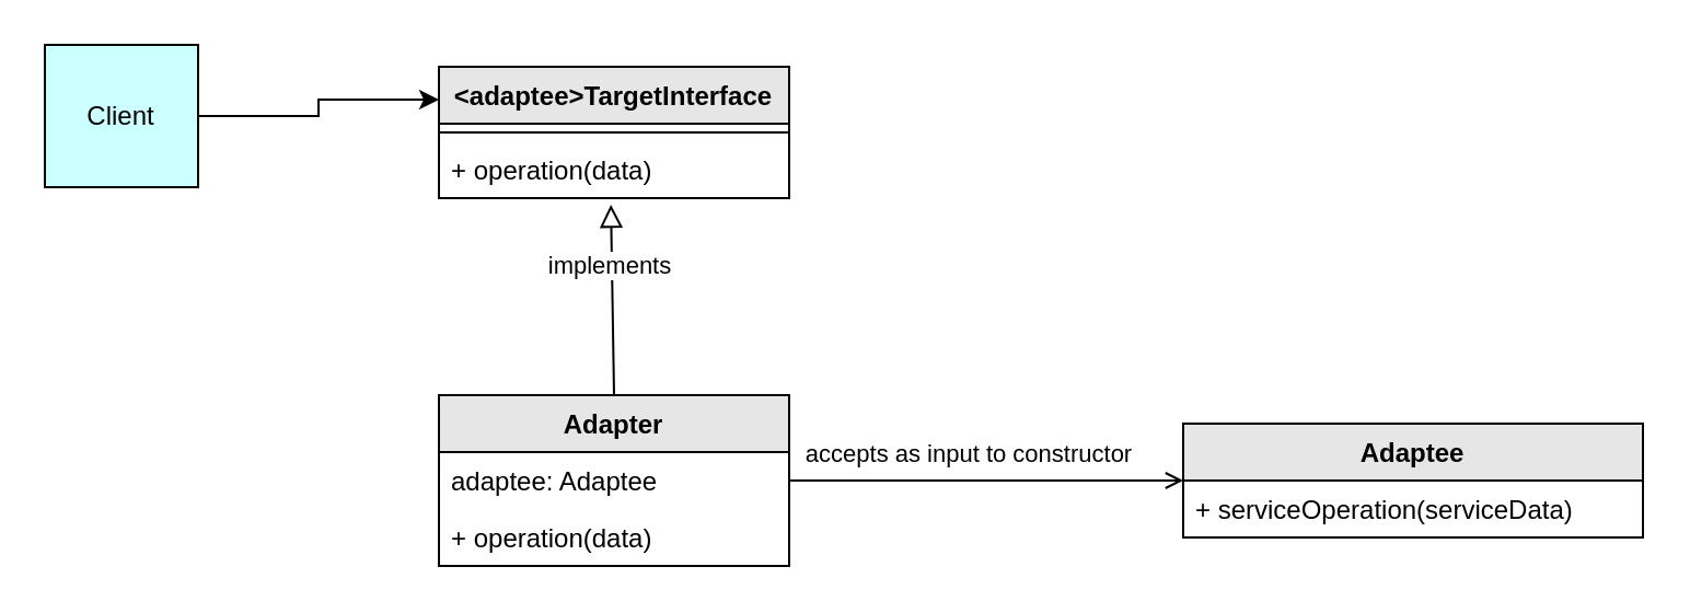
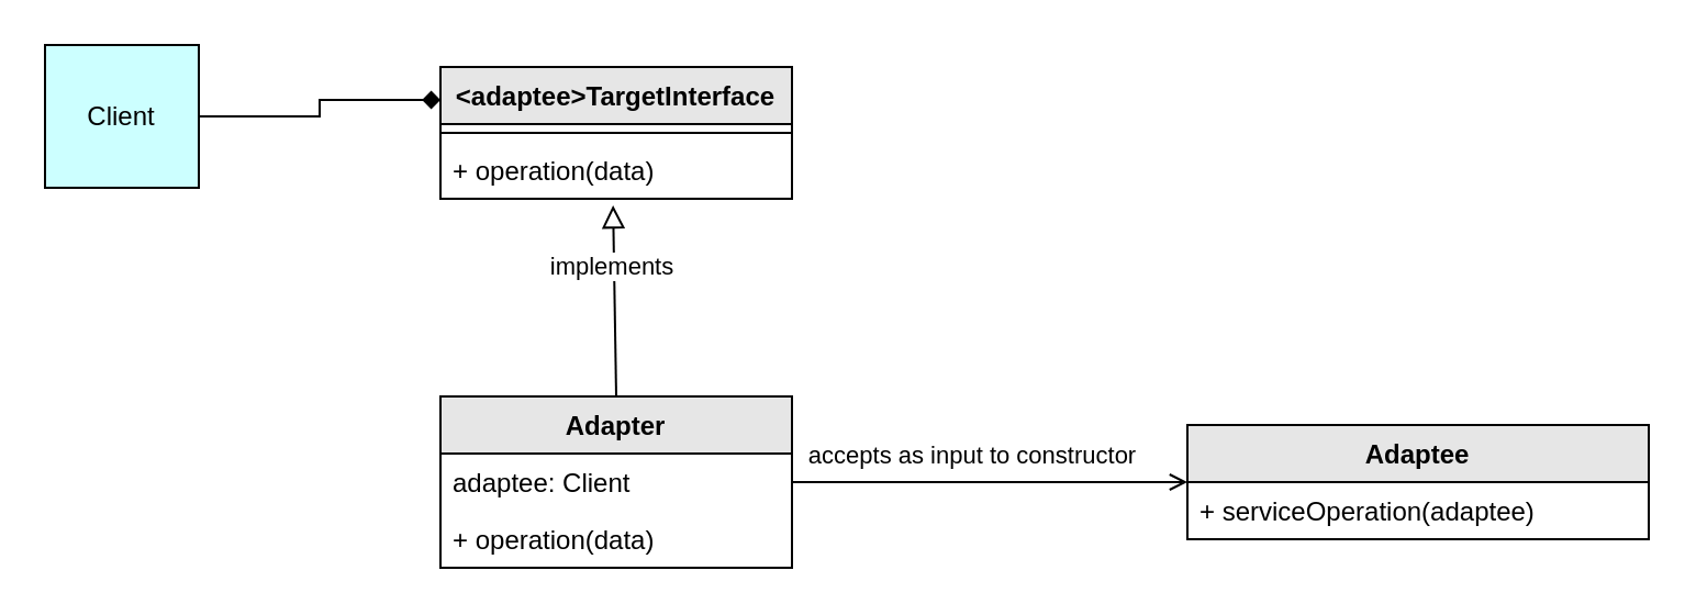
  <mxCell id="0" />
  <mxCell id="1" parent="0" />
  <mxCell id="2" value="&amp;lt;adaptee&amp;gt;TargetInterface" style="swimlane;fontStyle=1;align=center;verticalAlign=top;childLayout=stackLayout;horizontal=1;startSize=26;horizontalStack=0;resizeParent=1;resizeParentMax=0;resizeLast=0;collapsible=1;marginBottom=0;whiteSpace=wrap;html=1;fillColor=#E6E6E6;" vertex="1" parent="1"><mxGeometry x="200" y="30" width="160" height="60" as="geometry" /></mxCell>
  <mxCell id="3" value="" style="line;strokeWidth=1;fillColor=none;align=left;verticalAlign=middle;spacingTop=-1;spacingLeft=3;spacingRight=3;rotatable=0;labelPosition=right;points=[];portConstraint=eastwest;strokeColor=inherit;" vertex="1" parent="2"><mxGeometry y="26" width="160" height="8" as="geometry" /></mxCell>
  <mxCell id="4" value="+ operation(data)" style="text;strokeColor=none;fillColor=none;align=left;verticalAlign=top;spacingLeft=4;spacingRight=4;overflow=hidden;rotatable=0;points=[[0,0.5],[1,0.5]];portConstraint=eastwest;whiteSpace=wrap;html=1;" vertex="1" parent="2"><mxGeometry y="34" width="160" height="26" as="geometry" /></mxCell>
  <mxCell id="5" value="implements" style="html=1;verticalAlign=bottom;endArrow=block;endSize=8;curved=0;rounded=0;exitX=0.5;exitY=0;exitDx=0;exitDy=0;endFill=0;entryX=0.491;entryY=1.115;entryDx=0;entryDy=0;entryPerimeter=0;" edge="1" parent="1" source="8" target="4"><mxGeometry x="0.149" y="1" relative="1" as="geometry"><mxPoint x="230" y="250" as="sourcePoint" /><mxPoint x="263.04" y="116" as="targetPoint" /><mxPoint as="offset" /></mxGeometry></mxCell>
- <mxCell id="6" style="edgeStyle=orthogonalEdgeStyle;rounded=0;orthogonalLoop=1;jettySize=auto;html=1;entryX=0;entryY=0.25;entryDx=0;entryDy=0;" edge="1" parent="1" source="7" target="2"><mxGeometry relative="1" as="geometry" /></mxCell>
+ <mxCell id="6" style="edgeStyle=orthogonalEdgeStyle;rounded=0;orthogonalLoop=1;jettySize=auto;html=1;entryX=0;entryY=0.25;entryDx=0;entryDy=0;endArrow=diamond;" edge="1" parent="1" source="7" target="2"><mxGeometry relative="1" as="geometry" /></mxCell>
  <mxCell id="7" value="Client" style="html=1;whiteSpace=wrap;fillColor=#CCFFFF;" vertex="1" parent="1"><mxGeometry x="20" y="20" width="70" height="65" as="geometry" /></mxCell>
  <mxCell id="8" value="Adapter" style="swimlane;fontStyle=1;align=center;verticalAlign=top;childLayout=stackLayout;horizontal=1;startSize=26;horizontalStack=0;resizeParent=1;resizeParentMax=0;resizeLast=0;collapsible=1;marginBottom=0;whiteSpace=wrap;html=1;fillColor=#E6E6E6;" vertex="1" parent="1"><mxGeometry x="200" y="180" width="160" height="78" as="geometry" /></mxCell>
- <mxCell id="9" value="adaptee: Adaptee" style="text;strokeColor=none;fillColor=none;align=left;verticalAlign=top;spacingLeft=4;spacingRight=4;overflow=hidden;rotatable=0;points=[[0,0.5],[1,0.5]];portConstraint=eastwest;whiteSpace=wrap;html=1;" vertex="1" parent="8"><mxGeometry y="26" width="160" height="26" as="geometry" /></mxCell>
+ <mxCell id="9" value="adaptee: Client" style="text;strokeColor=none;fillColor=none;align=left;verticalAlign=top;spacingLeft=4;spacingRight=4;overflow=hidden;rotatable=0;points=[[0,0.5],[1,0.5]];portConstraint=eastwest;whiteSpace=wrap;html=1;" vertex="1" parent="8"><mxGeometry y="26" width="160" height="26" as="geometry" /></mxCell>
  <mxCell id="10" value="+ operation(data)" style="text;strokeColor=none;fillColor=none;align=left;verticalAlign=top;spacingLeft=4;spacingRight=4;overflow=hidden;rotatable=0;points=[[0,0.5],[1,0.5]];portConstraint=eastwest;whiteSpace=wrap;html=1;" vertex="1" parent="8"><mxGeometry y="52" width="160" height="26" as="geometry" /></mxCell>
  <mxCell id="11" value="Adaptee" style="swimlane;fontStyle=1;align=center;verticalAlign=top;childLayout=stackLayout;horizontal=1;startSize=26;horizontalStack=0;resizeParent=1;resizeParentMax=0;resizeLast=0;collapsible=1;marginBottom=0;whiteSpace=wrap;html=1;fillColor=#E6E6E6;" vertex="1" parent="1"><mxGeometry x="540" y="193" width="210" height="52" as="geometry" /></mxCell>
- <mxCell id="12" value="+ serviceOperation(serviceData)" style="text;strokeColor=none;fillColor=none;align=left;verticalAlign=top;spacingLeft=4;spacingRight=4;overflow=hidden;rotatable=0;points=[[0,0.5],[1,0.5]];portConstraint=eastwest;whiteSpace=wrap;html=1;" vertex="1" parent="11"><mxGeometry y="26" width="210" height="26" as="geometry" /></mxCell>
+ <mxCell id="12" value="+ serviceOperation(adaptee)" style="text;strokeColor=none;fillColor=none;align=left;verticalAlign=top;spacingLeft=4;spacingRight=4;overflow=hidden;rotatable=0;points=[[0,0.5],[1,0.5]];portConstraint=eastwest;whiteSpace=wrap;html=1;" vertex="1" parent="11"><mxGeometry y="26" width="210" height="26" as="geometry" /></mxCell>
  <mxCell id="13" style="edgeStyle=orthogonalEdgeStyle;rounded=0;orthogonalLoop=1;jettySize=auto;html=1;exitX=1;exitY=0.5;exitDx=0;exitDy=0;entryX=0;entryY=0.5;entryDx=0;entryDy=0;endArrow=open;" edge="1" parent="1" source="9" target="11"><mxGeometry relative="1" as="geometry" /></mxCell>
  <mxCell id="14" value="accepts as input to constructor" style="edgeLabel;html=1;align=center;verticalAlign=middle;resizable=0;points=[];" vertex="1" connectable="0" parent="13"><mxGeometry x="-0.097" y="2" relative="1" as="geometry"><mxPoint y="-11" as="offset" /></mxGeometry></mxCell>
